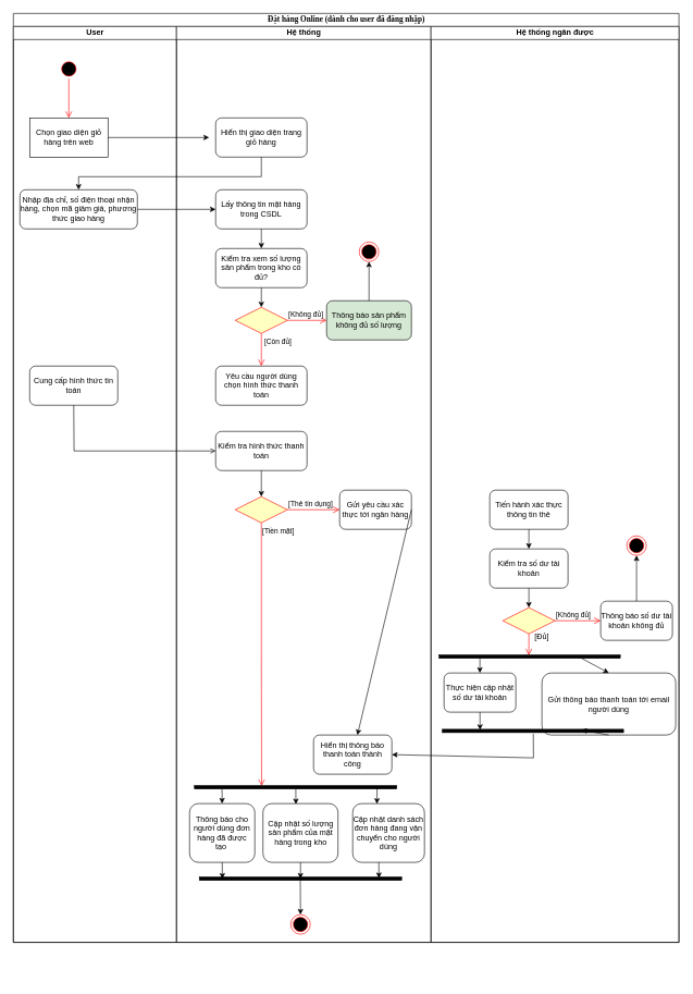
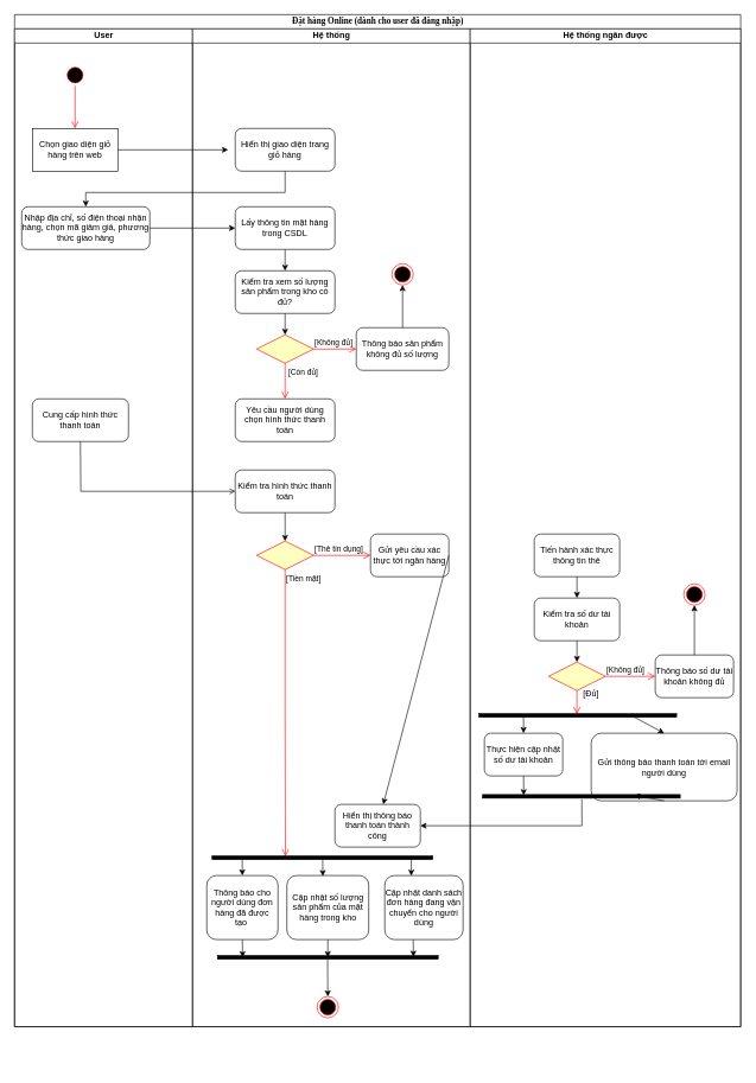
  <mxCell id="0" />
  <mxCell id="1" parent="0" />
  <mxCell id="2" value="Đặt hàng Online (dành cho user đã đăng nhập)" style="swimlane;html=1;childLayout=stackLayout;startSize=20;rounded=0;shadow=0;comic=0;labelBackgroundColor=none;strokeWidth=1;fontFamily=Verdana;fontSize=12;align=center;" parent="1" vertex="1"><mxGeometry x="20" y="20" width="1020" height="1422.5" as="geometry" /></mxCell>
  <mxCell id="3" value="User" style="swimlane;html=1;startSize=20;" parent="2" vertex="1"><mxGeometry y="20" width="250" height="1402.5" as="geometry" /></mxCell>
  <mxCell id="4" value="" style="ellipse;html=1;shape=startState;fillColor=#000000;strokeColor=#ff0000;" parent="3" vertex="1"><mxGeometry x="70" y="50" width="30" height="30" as="geometry" /></mxCell>
  <mxCell id="5" value="" style="edgeStyle=orthogonalEdgeStyle;html=1;verticalAlign=bottom;endArrow=open;endSize=8;strokeColor=#ff0000;rounded=0;exitX=0.5;exitY=1;exitDx=0;exitDy=0;" parent="3" source="4" edge="1"><mxGeometry relative="1" as="geometry"><mxPoint x="85" y="140" as="targetPoint" /></mxGeometry></mxCell>
  <mxCell id="6" value="Chọn giao diện giỏ hàng trên web" style="whiteSpace=wrap;html=1;rounded=0;" parent="3" vertex="1"><mxGeometry x="25" y="140" width="120" height="60" as="geometry" /></mxCell>
  <mxCell id="7" value="Nhập địa chỉ, số điện thoại nhận hàng, chọn mã giảm giá, phương thức giao hàng" style="rounded=1;whiteSpace=wrap;html=1;" parent="3" vertex="1"><mxGeometry x="10" y="250" width="180" height="60" as="geometry" /></mxCell>
- <mxCell id="8" value="Cung cấp hình thức tin toán" style="rounded=1;whiteSpace=wrap;html=1;" parent="3" vertex="1"><mxGeometry x="25" y="520" width="135" height="60" as="geometry" /></mxCell>
+ <mxCell id="8" value="Cung cấp hình thức thanh toán" style="rounded=1;whiteSpace=wrap;html=1;" parent="3" vertex="1"><mxGeometry x="25" y="520" width="135" height="60" as="geometry" /></mxCell>
  <mxCell id="9" value="Hệ thống" style="swimlane;html=1;startSize=20;" parent="2" vertex="1"><mxGeometry x="250" y="20" width="390" height="1402.5" as="geometry" /></mxCell>
  <mxCell id="10" value="Hiển thị giao diện trang giỏ hàng" style="rounded=1;whiteSpace=wrap;html=1;" parent="9" vertex="1"><mxGeometry x="60" y="140" width="140" height="60" as="geometry" /></mxCell>
  <mxCell id="11" value="Lấy thông tin mặt hàng trong CSDL" style="rounded=1;whiteSpace=wrap;html=1;" parent="9" vertex="1"><mxGeometry x="60" y="250" width="140" height="60" as="geometry" /></mxCell>
  <mxCell id="12" value="Kiểm tra xem số lượng sản phẩm trong kho có đủ?" style="rounded=1;whiteSpace=wrap;html=1;" parent="9" vertex="1"><mxGeometry x="60" y="340" width="140" height="60" as="geometry" /></mxCell>
- <mxCell id="13" value="Thông báo sản phẩm không đủ số lượng" style="rounded=1;whiteSpace=wrap;html=1;fillColor=#d5e8d4;" parent="9" vertex="1"><mxGeometry x="230" y="420" width="130" height="60" as="geometry" /></mxCell>
+ <mxCell id="13" value="Thông báo sản phẩm không đủ số lượng" style="rounded=1;whiteSpace=wrap;html=1;" parent="9" vertex="1"><mxGeometry x="230" y="420" width="130" height="60" as="geometry" /></mxCell>
  <mxCell id="14" value="" style="ellipse;html=1;shape=endState;fillColor=#000000;strokeColor=#ff0000;" parent="9" vertex="1"><mxGeometry x="280" y="330" width="30" height="30" as="geometry" /></mxCell>
  <mxCell id="15" value="" style="endArrow=classic;html=1;rounded=0;exitX=0.5;exitY=0;exitDx=0;exitDy=0;entryX=0.5;entryY=1;entryDx=0;entryDy=0;" parent="9" source="13" target="14" edge="1"><mxGeometry width="50" height="50" relative="1" as="geometry"><mxPoint x="110" y="300" as="sourcePoint" /><mxPoint x="160" y="250" as="targetPoint" /></mxGeometry></mxCell>
  <mxCell id="16" value="Yêu cầu người dùng chọn hình thức thanh toán" style="rounded=1;whiteSpace=wrap;html=1;" parent="9" vertex="1"><mxGeometry x="60" y="520" width="140" height="60" as="geometry" /></mxCell>
  <mxCell id="17" value="Kiểm tra hình thức thanh toán" style="rounded=1;whiteSpace=wrap;html=1;" parent="9" vertex="1"><mxGeometry x="60" y="620" width="140" height="60" as="geometry" /></mxCell>
  <mxCell id="18" value="" style="rhombus;whiteSpace=wrap;html=1;fontColor=#000000;fillColor=#ffffc0;strokeColor=#ff0000;" parent="9" vertex="1"><mxGeometry x="90" y="720" width="80" height="40" as="geometry" /></mxCell>
  <mxCell id="19" value="[Thẻ tín dụng]" style="edgeStyle=orthogonalEdgeStyle;html=1;align=left;verticalAlign=bottom;endArrow=open;endSize=8;strokeColor=#ff0000;rounded=0;" parent="9" source="18" edge="1"><mxGeometry x="-1" relative="1" as="geometry"><mxPoint x="250" y="740" as="targetPoint" /></mxGeometry></mxCell>
  <mxCell id="20" value="[Tiền mặt]" style="edgeStyle=orthogonalEdgeStyle;html=1;align=left;verticalAlign=top;endArrow=open;endSize=8;strokeColor=#ff0000;rounded=0;exitX=0.5;exitY=1;exitDx=0;exitDy=0;entryX=0.9;entryY=0.332;entryDx=0;entryDy=0;entryPerimeter=0;" parent="9" source="18" edge="1" target="24"><mxGeometry x="-1" relative="1" as="geometry"><mxPoint x="130" y="1160" as="targetPoint" /><mxPoint x="130" y="770" as="sourcePoint" /><Array as="points" /><mxPoint as="offset" /></mxGeometry></mxCell>
  <mxCell id="21" value="" style="endArrow=classic;html=1;rounded=0;exitX=0.5;exitY=1;exitDx=0;exitDy=0;entryX=0.5;entryY=0;entryDx=0;entryDy=0;" parent="9" source="17" target="18" edge="1"><mxGeometry width="50" height="50" relative="1" as="geometry"><mxPoint x="-20" y="940" as="sourcePoint" /><mxPoint x="30" y="890" as="targetPoint" /></mxGeometry></mxCell>
  <mxCell id="22" value="Gửi yêu cầu xác thực tới ngân hàng" style="rounded=1;whiteSpace=wrap;html=1;" parent="9" vertex="1"><mxGeometry x="250" y="710" width="110" height="60" as="geometry" /></mxCell>
- <mxCell id="23" value="Hiển thị thông báo thanh toán thành công" style="rounded=1;whiteSpace=wrap;html=1;" parent="9" vertex="1"><mxGeometry x="210" y="1085" width="120" height="60" as="geometry" /></mxCell>
+ <mxCell id="23" value="Hiển thị thông báo thanh toán thành công" style="rounded=1;whiteSpace=wrap;html=1;" parent="9" vertex="1"><mxGeometry x="200" y="1090" width="120" height="60" as="geometry" /></mxCell>
  <mxCell id="24" value="" style="html=1;points=[];perimeter=orthogonalPerimeter;fillColor=strokeColor;rotation=-90;" parent="9" vertex="1"><mxGeometry x="180" y="1010" width="5" height="310" as="geometry" /></mxCell>
  <mxCell id="25" value="Thông báo cho người dùng đơn hàng đã được tạo&amp;nbsp;" style="rounded=1;whiteSpace=wrap;html=1;" parent="9" vertex="1"><mxGeometry x="20" y="1190" width="100" height="90" as="geometry" /></mxCell>
  <mxCell id="26" value="Cập nhật số lượng sản phẩm của mặt hàng trong kho" style="rounded=1;whiteSpace=wrap;html=1;" parent="9" vertex="1"><mxGeometry x="132.5" y="1190" width="115" height="90" as="geometry" /></mxCell>
  <mxCell id="27" value="" style="html=1;points=[];perimeter=orthogonalPerimeter;fillColor=strokeColor;rotation=-90;" parent="9" vertex="1"><mxGeometry x="187.5" y="1150" width="5" height="310" as="geometry" /></mxCell>
  <mxCell id="28" value="" style="endArrow=classic;html=1;rounded=0;exitX=0.5;exitY=1;exitDx=0;exitDy=0;entryX=0.467;entryY=0.114;entryDx=0;entryDy=0;entryPerimeter=0;" parent="9" source="25" target="27" edge="1"><mxGeometry width="50" height="50" relative="1" as="geometry"><mxPoint x="150" y="1120" as="sourcePoint" /><mxPoint x="70" y="1240" as="targetPoint" /></mxGeometry></mxCell>
  <mxCell id="29" value="" style="endArrow=classic;html=1;rounded=0;exitX=0.5;exitY=1;exitDx=0;exitDy=0;" parent="9" edge="1" source="26"><mxGeometry width="50" height="50" relative="1" as="geometry"><mxPoint x="190" y="1201" as="sourcePoint" /><mxPoint x="190" y="1305" as="targetPoint" /></mxGeometry></mxCell>
  <mxCell id="30" value="" style="ellipse;html=1;shape=endState;fillColor=#000000;strokeColor=#ff0000;" parent="9" vertex="1"><mxGeometry x="175" y="1360" width="30" height="30" as="geometry" /></mxCell>
  <mxCell id="31" value="Cập nhật danh sách đơn hàng đang vận chuyển cho người dùng" style="rounded=1;whiteSpace=wrap;html=1;" parent="9" vertex="1"><mxGeometry x="270" y="1190" width="110" height="90" as="geometry" /></mxCell>
  <mxCell id="32" value="" style="endArrow=classic;html=1;rounded=0;exitX=0.5;exitY=0.903;exitDx=0;exitDy=0;exitPerimeter=0;entryX=0.338;entryY=0.004;entryDx=0;entryDy=0;entryPerimeter=0;" parent="9" source="24" target="31" edge="1"><mxGeometry width="50" height="50" relative="1" as="geometry"><mxPoint x="180" y="1070" as="sourcePoint" /><mxPoint x="230" y="1020" as="targetPoint" /></mxGeometry></mxCell>
  <mxCell id="33" value="" style="endArrow=classic;html=1;rounded=0;entryX=0.5;entryY=0;entryDx=0;entryDy=0;exitX=0.03;exitY=0.499;exitDx=0;exitDy=0;exitPerimeter=0;" parent="9" target="30" edge="1" source="27"><mxGeometry width="50" height="50" relative="1" as="geometry"><mxPoint x="190" y="1310" as="sourcePoint" /><mxPoint x="130" y="1290" as="targetPoint" /><Array as="points" /></mxGeometry></mxCell>
  <mxCell id="34" value="" style="endArrow=classic;html=1;rounded=0;entryX=0.66;entryY=0.888;entryDx=0;entryDy=0;entryPerimeter=0;" parent="9" edge="1" target="27"><mxGeometry width="50" height="50" relative="1" as="geometry"><mxPoint x="310" y="1280" as="sourcePoint" /><mxPoint x="310" y="1250" as="targetPoint" /></mxGeometry></mxCell>
  <mxCell id="35" value="" style="endArrow=classic;html=1;rounded=0;entryX=0.439;entryY=0.011;entryDx=0;entryDy=0;entryPerimeter=0;exitX=-0.073;exitY=0.501;exitDx=0;exitDy=0;exitPerimeter=0;" parent="9" source="24" edge="1" target="26"><mxGeometry width="50" height="50" relative="1" as="geometry"><mxPoint x="180" y="1168" as="sourcePoint" /><mxPoint x="190" y="1110" as="targetPoint" /></mxGeometry></mxCell>
  <mxCell id="36" value="" style="endArrow=classic;html=1;rounded=0;exitX=-0.069;exitY=0.136;exitDx=0;exitDy=0;entryX=0.467;entryY=0.114;entryDx=0;entryDy=0;entryPerimeter=0;exitPerimeter=0;" edge="1" parent="9" source="24"><mxGeometry width="50" height="50" relative="1" as="geometry"><mxPoint x="69.87" y="1165" as="sourcePoint" /><mxPoint x="69.87" y="1190" as="targetPoint" /><Array as="points"><mxPoint x="69.87" y="1175" /></Array></mxGeometry></mxCell>
  <mxCell id="37" value="Hệ thống ngân được" style="swimlane;html=1;startSize=20;" parent="2" vertex="1"><mxGeometry x="640" y="20" width="380" height="1402.5" as="geometry" /></mxCell>
  <mxCell id="38" value="Tiến hành xác thực thông tin thẻ" style="rounded=1;whiteSpace=wrap;html=1;" parent="37" vertex="1"><mxGeometry x="90" y="710" width="120" height="60" as="geometry" /></mxCell>
  <mxCell id="39" value="Kiểm tra số dư tài khoản" style="rounded=1;whiteSpace=wrap;html=1;" parent="37" vertex="1"><mxGeometry x="90" y="800" width="120" height="60" as="geometry" /></mxCell>
  <mxCell id="40" value="" style="rhombus;whiteSpace=wrap;html=1;fontColor=#000000;fillColor=#ffffc0;strokeColor=#ff0000;" parent="37" vertex="1"><mxGeometry x="110" y="890" width="80" height="40" as="geometry" /></mxCell>
  <mxCell id="41" value="[Không đủ]" style="edgeStyle=orthogonalEdgeStyle;html=1;align=left;verticalAlign=bottom;endArrow=open;endSize=8;strokeColor=#ff0000;rounded=0;entryX=0;entryY=0.5;entryDx=0;entryDy=0;" parent="37" source="40" target="42" edge="1"><mxGeometry x="-1" relative="1" as="geometry"><mxPoint x="210" y="910" as="targetPoint" /></mxGeometry></mxCell>
  <mxCell id="42" value="Thông báo số dư tài khoản không đủ" style="rounded=1;whiteSpace=wrap;html=1;" parent="37" vertex="1"><mxGeometry x="260" y="880" width="110" height="60" as="geometry" /></mxCell>
  <mxCell id="43" value="" style="ellipse;html=1;shape=endState;fillColor=#000000;strokeColor=#ff0000;" parent="37" vertex="1"><mxGeometry x="300" y="780" width="30" height="30" as="geometry" /></mxCell>
  <mxCell id="44" value="" style="endArrow=classic;html=1;rounded=0;exitX=0.5;exitY=0;exitDx=0;exitDy=0;entryX=0.5;entryY=1;entryDx=0;entryDy=0;" parent="37" source="42" target="43" edge="1"><mxGeometry width="50" height="50" relative="1" as="geometry"><mxPoint x="-190" y="870" as="sourcePoint" /><mxPoint x="265" y="810" as="targetPoint" /></mxGeometry></mxCell>
  <mxCell id="45" value="" style="endArrow=classic;html=1;rounded=0;exitX=0.5;exitY=1;exitDx=0;exitDy=0;entryX=0.5;entryY=0;entryDx=0;entryDy=0;" parent="37" source="39" target="40" edge="1"><mxGeometry width="50" height="50" relative="1" as="geometry"><mxPoint x="-210" y="840" as="sourcePoint" /><mxPoint x="100" y="890" as="targetPoint" /></mxGeometry></mxCell>
  <mxCell id="46" value="" style="endArrow=classic;html=1;rounded=0;exitX=0.5;exitY=1;exitDx=0;exitDy=0;entryX=0.5;entryY=0;entryDx=0;entryDy=0;" parent="37" source="38" target="39" edge="1"><mxGeometry width="50" height="50" relative="1" as="geometry"><mxPoint x="-210" y="640" as="sourcePoint" /><mxPoint x="100" y="800" as="targetPoint" /></mxGeometry></mxCell>
  <mxCell id="47" value="" style="html=1;points=[];perimeter=orthogonalPerimeter;fillColor=strokeColor;rotation=-90;" vertex="1" parent="37"><mxGeometry x="148.75" y="826.25" width="5" height="277.5" as="geometry" /></mxCell>
  <mxCell id="48" value="" style="edgeStyle=orthogonalEdgeStyle;html=1;align=left;verticalAlign=top;endArrow=open;endSize=8;strokeColor=#ff0000;rounded=0;entryX=0.9;entryY=0.495;entryDx=0;entryDy=0;entryPerimeter=0;" edge="1" parent="37" source="40" target="47"><mxGeometry x="-1" relative="1" as="geometry"><mxPoint x="150" y="960" as="targetPoint" /><mxPoint x="800" y="970" as="sourcePoint" /></mxGeometry></mxCell>
  <mxCell id="49" value="[Đủ]" style="text;html=1;align=center;verticalAlign=middle;whiteSpace=wrap;rounded=0;" vertex="1" parent="37"><mxGeometry x="140" y="920" width="60" height="30" as="geometry" /></mxCell>
  <mxCell id="50" value="Thực hiện cập nhật số dư tài khoản" style="rounded=1;whiteSpace=wrap;html=1;" vertex="1" parent="37"><mxGeometry x="20" y="990" width="110" height="60" as="geometry" /></mxCell>
  <mxCell id="51" value="Gửi thông báo thanh toán tới email người dùng" style="rounded=1;whiteSpace=wrap;html=1;" vertex="1" parent="37"><mxGeometry x="170" y="990" width="205" height="95" as="geometry" /></mxCell>
  <mxCell id="52" value="" style="html=1;points=[];perimeter=orthogonalPerimeter;fillColor=strokeColor;rotation=-90;" vertex="1" parent="37"><mxGeometry x="153.75" y="940" width="5" height="277.5" as="geometry" /></mxCell>
  <mxCell id="53" value="" style="endArrow=classic;html=1;rounded=0;exitX=0.011;exitY=0.225;exitDx=0;exitDy=0;exitPerimeter=0;" edge="1" parent="37" source="47" target="50"><mxGeometry width="50" height="50" relative="1" as="geometry"><mxPoint x="70" y="970" as="sourcePoint" /><mxPoint x="110" y="1000" as="targetPoint" /></mxGeometry></mxCell>
  <mxCell id="54" value="" style="endArrow=classic;html=1;rounded=0;exitX=0.5;exitY=1;exitDx=0;exitDy=0;entryX=0.797;entryY=0.208;entryDx=0;entryDy=0;entryPerimeter=0;" edge="1" parent="37" source="50" target="52"><mxGeometry width="50" height="50" relative="1" as="geometry"><mxPoint x="150" y="1030" as="sourcePoint" /><mxPoint x="200" y="980" as="targetPoint" /></mxGeometry></mxCell>
  <mxCell id="55" value="" style="endArrow=classic;html=1;rounded=0;exitX=0.111;exitY=0.783;exitDx=0;exitDy=0;exitPerimeter=0;entryX=0.5;entryY=0;entryDx=0;entryDy=0;" edge="1" parent="37" source="47" target="51"><mxGeometry width="50" height="50" relative="1" as="geometry"><mxPoint x="150" y="1030" as="sourcePoint" /><mxPoint x="200" y="980" as="targetPoint" /></mxGeometry></mxCell>
  <mxCell id="56" value="" style="endArrow=classic;html=1;rounded=0;exitX=0.5;exitY=1;exitDx=0;exitDy=0;entryX=0.797;entryY=0.767;entryDx=0;entryDy=0;entryPerimeter=0;" edge="1" parent="37" source="51" target="52"><mxGeometry width="50" height="50" relative="1" as="geometry"><mxPoint x="210" y="1060" as="sourcePoint" /><mxPoint x="210" y="1087" as="targetPoint" /></mxGeometry></mxCell>
  <mxCell id="57" value="" style="endArrow=classic;html=1;rounded=0;exitX=0.5;exitY=1;exitDx=0;exitDy=0;entryX=0.5;entryY=0;entryDx=0;entryDy=0;" parent="2" source="10" target="7" edge="1"><mxGeometry width="50" height="50" relative="1" as="geometry"><mxPoint x="360" y="320" as="sourcePoint" /><mxPoint x="410" y="270" as="targetPoint" /><Array as="points"><mxPoint x="380" y="250" /><mxPoint x="100" y="250" /></Array></mxGeometry></mxCell>
  <mxCell id="58" value="" style="endArrow=classic;html=1;rounded=0;exitX=1;exitY=0.5;exitDx=0;exitDy=0;entryX=0;entryY=0.5;entryDx=0;entryDy=0;" parent="2" source="7" edge="1" target="11"><mxGeometry width="50" height="50" relative="1" as="geometry"><mxPoint x="360" y="320" as="sourcePoint" /><mxPoint x="300" y="300" as="targetPoint" /></mxGeometry></mxCell>
  <mxCell id="59" value="" style="endArrow=open;html=1;rounded=0;exitX=0.5;exitY=1;exitDx=0;exitDy=0;entryX=0;entryY=0.5;entryDx=0;entryDy=0;" parent="2" source="8" target="17" edge="1"><mxGeometry width="50" height="50" relative="1" as="geometry"><mxPoint x="230" y="820" as="sourcePoint" /><mxPoint x="280" y="770" as="targetPoint" /><Array as="points"><mxPoint x="93" y="670" /></Array></mxGeometry></mxCell>
  <mxCell id="60" value="" style="endArrow=classic;html=1;rounded=0;exitX=1;exitY=0.5;exitDx=0;exitDy=0;" parent="2" source="22" target="23" edge="1"><mxGeometry width="50" height="50" relative="1" as="geometry"><mxPoint x="360" y="660" as="sourcePoint" /><mxPoint x="680" y="760" as="targetPoint" /></mxGeometry></mxCell>
  <mxCell id="61" value="" style="endArrow=classic;html=1;rounded=0;exitX=-0.35;exitY=0.502;exitDx=0;exitDy=0;exitPerimeter=0;entryX=1;entryY=0.5;entryDx=0;entryDy=0;" edge="1" parent="2" source="52" target="23"><mxGeometry width="50" height="50" relative="1" as="geometry"><mxPoint x="640" y="1140" as="sourcePoint" /><mxPoint x="690" y="1090" as="targetPoint" /><Array as="points"><mxPoint x="797" y="1140" /></Array></mxGeometry></mxCell>
  <mxCell id="62" value="" style="endArrow=classic;html=1;rounded=0;exitX=1;exitY=0.5;exitDx=0;exitDy=0;" parent="1" source="6" edge="1"><mxGeometry width="50" height="50" relative="1" as="geometry"><mxPoint x="390" y="340" as="sourcePoint" /><mxPoint x="320" y="210" as="targetPoint" /></mxGeometry></mxCell>
  <mxCell id="63" value="" style="endArrow=classic;html=1;rounded=0;exitX=0.5;exitY=1;exitDx=0;exitDy=0;" parent="1" source="11" edge="1"><mxGeometry width="50" height="50" relative="1" as="geometry"><mxPoint x="390" y="440" as="sourcePoint" /><mxPoint x="400" y="380" as="targetPoint" /></mxGeometry></mxCell>
  <mxCell id="64" value="" style="rhombus;whiteSpace=wrap;html=1;fontColor=#000000;fillColor=#ffffc0;strokeColor=#ff0000;" parent="1" vertex="1"><mxGeometry x="360" y="470" width="80" height="40" as="geometry" /></mxCell>
  <mxCell id="65" value="[Không đủ]" style="edgeStyle=orthogonalEdgeStyle;html=1;align=left;verticalAlign=bottom;endArrow=open;endSize=8;strokeColor=#ff0000;rounded=0;" parent="1" source="64" edge="1"><mxGeometry x="-1" relative="1" as="geometry"><mxPoint x="500" y="490" as="targetPoint" /></mxGeometry></mxCell>
  <mxCell id="66" value="&amp;nbsp;[Còn đủ]" style="edgeStyle=orthogonalEdgeStyle;html=1;align=left;verticalAlign=top;endArrow=open;endSize=8;strokeColor=#ff0000;rounded=0;" parent="1" source="64" edge="1"><mxGeometry x="-1" relative="1" as="geometry"><mxPoint x="400" y="560" as="targetPoint" /></mxGeometry></mxCell>
  <mxCell id="67" value="" style="endArrow=classic;html=1;rounded=0;exitX=0.5;exitY=1;exitDx=0;exitDy=0;entryX=0.5;entryY=0;entryDx=0;entryDy=0;" parent="1" source="12" edge="1" target="64"><mxGeometry width="50" height="50" relative="1" as="geometry"><mxPoint x="380" y="340" as="sourcePoint" /><mxPoint x="390" y="470" as="targetPoint" /></mxGeometry></mxCell>
